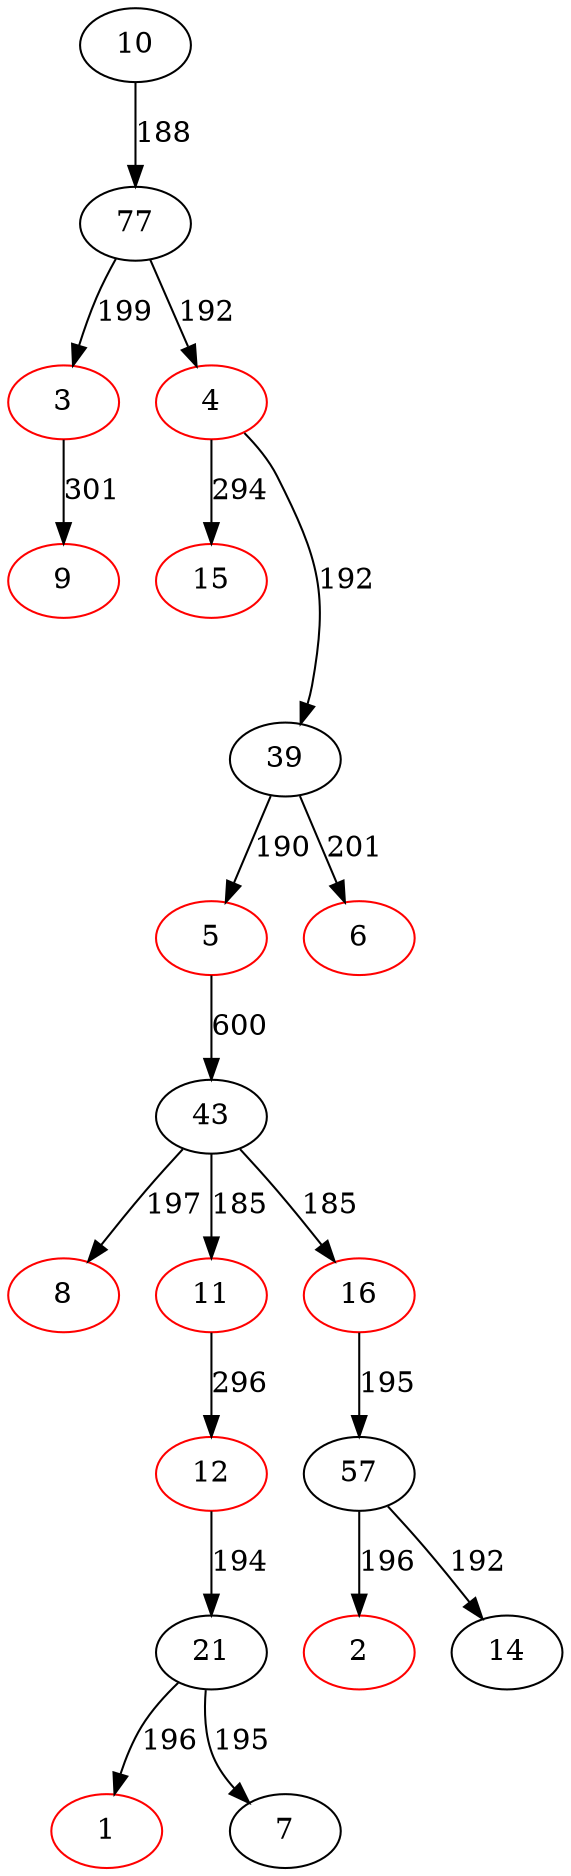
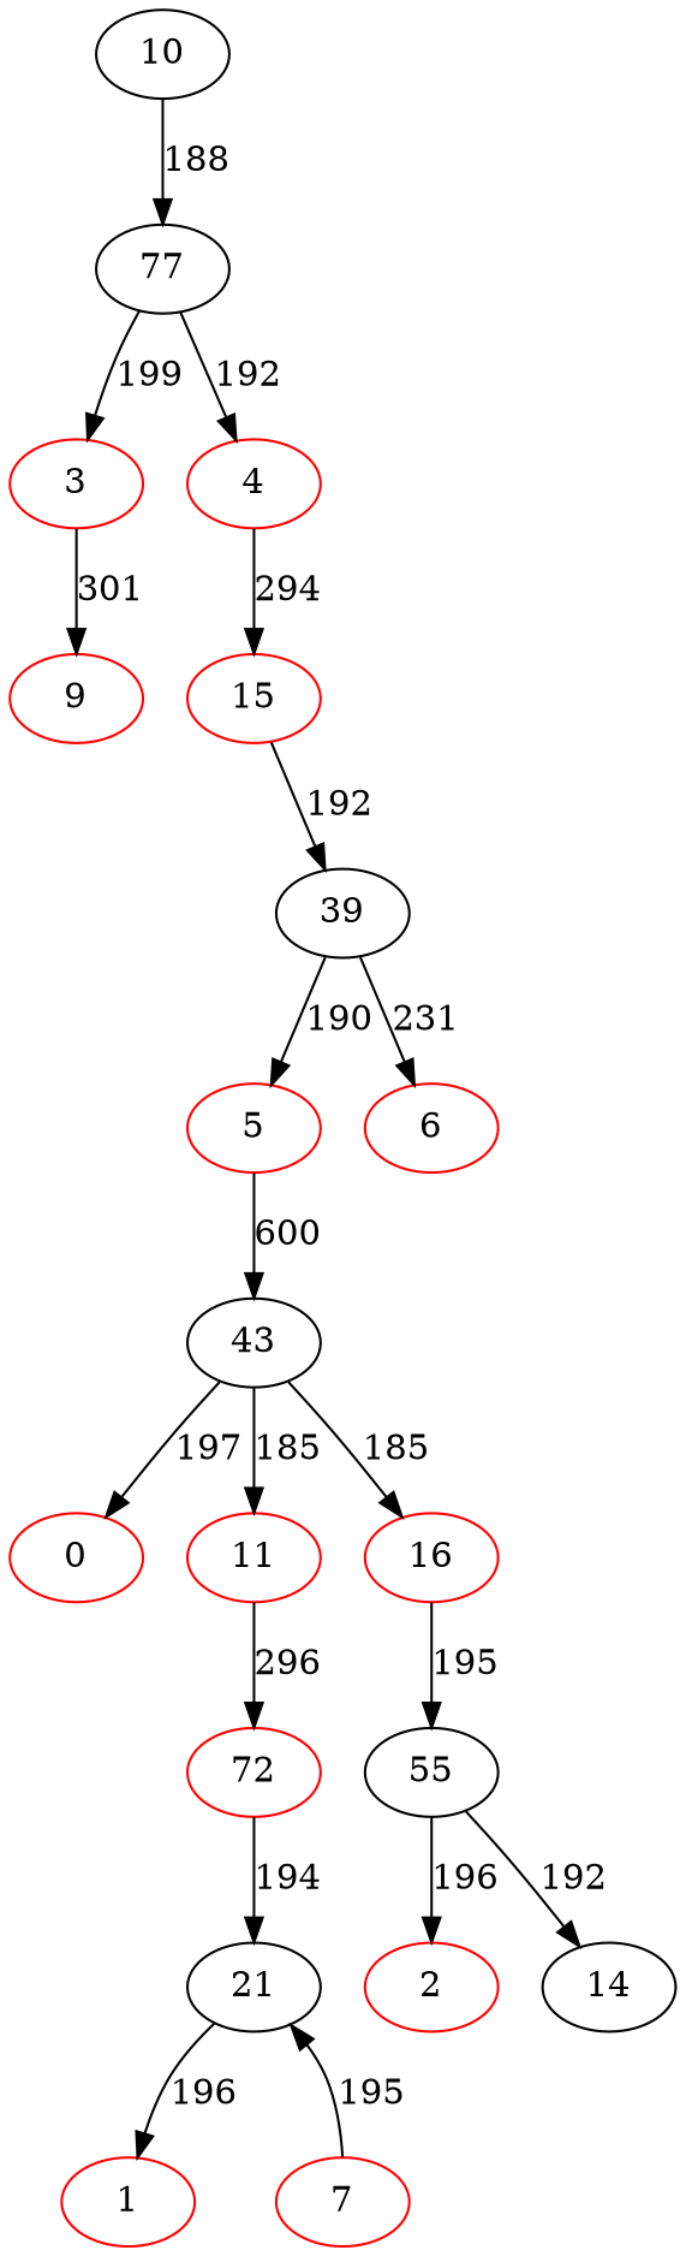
  digraph {
    node [color=red]
    10 [color=black]
    77 [color=black]
    3
    4
    9
    15
    n7 [color=black label=39]
    5
    6
    43 [color=black]
-   8
+   8 [label=0]
    11
    16
-   12
-   57 [color=black]
+   12 [label=72]
+   57 [color=black label=55]
    21 [color=black]
    1
-   7 [color=black]
+   7
    2
    14 [color=black]
    10 -> 77 [label=188]
    77 -> 3 [label=199]
    77 -> 4 [label=192]
    3 -> 9 [label=301]
    4 -> 15 [label=294]
-   4 -> n7 [label=192]
+   15 -> n7 [label=192]
    n7 -> 5 [label=190]
-   n7 -> 6 [label=201]
+   n7 -> 6 [label=231]
    5 -> 43 [label=600]
    43 -> 8 [label=197]
    43 -> 11 [label=185]
    43 -> 16 [label=185]
    11 -> 12 [label=296]
    16 -> 57 [label=195]
    12 -> 21 [label=194]
    57 -> 2 [label=196]
    57 -> 14 [label=192]
    21 -> 1 [label=196]
-   21 -> 7 [label=195]
+   7 -> 21 [label=195]
  }
